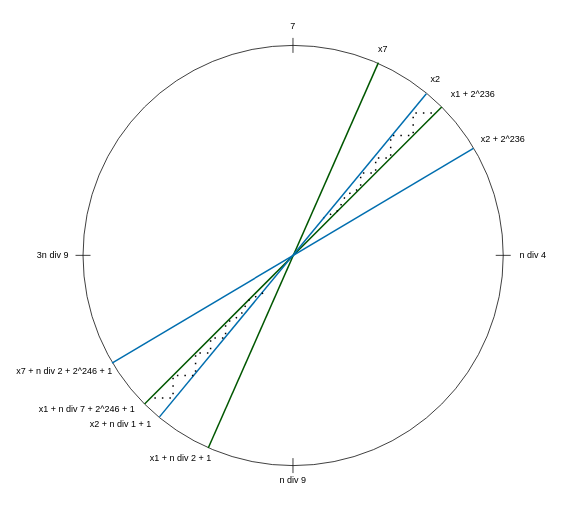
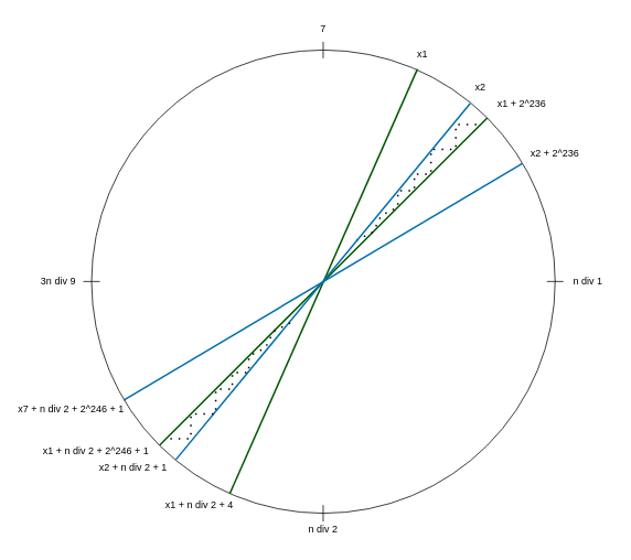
  <mxCell id="0" />
  <mxCell id="1" parent="0" />
  <mxCell id="2" value="" style="ellipse;whiteSpace=wrap;html=1;fillColor=none;strokeColor=#000000;fontColor=#000000;" parent="1" vertex="1"><mxGeometry width="560" height="560" as="geometry" x="110" y="60" /></mxCell>
  <mxCell id="3" value="" style="endArrow=none;html=1;rounded=0;exitX=0.298;exitY=0.958;exitDx=0;exitDy=0;entryX=0.703;entryY=0.041;entryDx=0;entryDy=0;fillColor=#008a00;strokeColor=#005700;strokeWidth=2;entryPerimeter=0;exitPerimeter=0;" parent="1" source="2" target="2" edge="1"><mxGeometry width="50" height="50" relative="1" as="geometry"><mxPoint x="420" y="490" as="sourcePoint" /><mxPoint x="470" y="440" as="targetPoint" /></mxGeometry></mxCell>
  <mxCell id="4" value="" style="endArrow=none;html=1;rounded=0;exitX=0;exitY=1;exitDx=0;exitDy=0;entryX=1;entryY=0;entryDx=0;entryDy=0;fillColor=#008a00;strokeColor=#005700;strokeWidth=2;" parent="1" source="2" target="2" edge="1"><mxGeometry width="50" height="50" relative="1" as="geometry"><mxPoint x="450" y="670" as="sourcePoint" /><mxPoint x="450" y="110" as="targetPoint" /></mxGeometry></mxCell>
- <mxCell id="5" value="x7" style="text;html=1;align=center;verticalAlign=middle;whiteSpace=wrap;rounded=0;fillColor=none;strokeColor=none;fontColor=#000000;" parent="1" vertex="1"><mxGeometry x="480" y="50" width="60" height="30" as="geometry" /></mxCell>
+ <mxCell id="5" value="x1" style="text;html=1;align=center;verticalAlign=middle;whiteSpace=wrap;rounded=0;fillColor=none;strokeColor=none;fontColor=#000000;" parent="1" vertex="1"><mxGeometry x="480" y="50" width="60" height="30" as="geometry" /></mxCell>
  <mxCell id="6" value="x1 + 2^236" style="text;html=1;align=center;verticalAlign=middle;whiteSpace=wrap;rounded=0;fillColor=none;strokeColor=none;fontColor=#000000;" parent="1" vertex="1"><mxGeometry x="590" y="110" width="80" height="30" as="geometry" /></mxCell>
- <mxCell id="7" value="x1 + n div 2 + 1" style="text;html=1;align=center;verticalAlign=middle;whiteSpace=wrap;rounded=0;fillColor=none;strokeColor=none;fontColor=#000000;" parent="1" vertex="1"><mxGeometry x="190" y="595" width="101" height="30" as="geometry" /></mxCell>
- <mxCell id="8" value="x1 + n div 7 + 2^246 + 1" style="text;html=1;align=center;verticalAlign=middle;whiteSpace=wrap;rounded=0;fillColor=none;strokeColor=none;fontColor=#000000;" parent="1" vertex="1"><mxGeometry x="50" y="530" width="131" height="30" as="geometry" /></mxCell>
+ <mxCell id="7" value="x1 + n div 2 + 4" style="text;html=1;align=center;verticalAlign=middle;whiteSpace=wrap;rounded=0;fillColor=none;strokeColor=none;fontColor=#000000;" parent="1" vertex="1"><mxGeometry x="190" y="595" width="101" height="30" as="geometry" /></mxCell>
+ <mxCell id="8" value="x1 + n div 2 + 2^246 + 1" style="text;html=1;align=center;verticalAlign=middle;whiteSpace=wrap;rounded=0;fillColor=none;strokeColor=none;fontColor=#000000;" parent="1" vertex="1"><mxGeometry x="50" y="530" width="131" height="30" as="geometry" /></mxCell>
  <mxCell id="9" value="" style="endArrow=none;dashed=1;html=1;strokeWidth=2;rounded=0;strokeColor=#000000;dashPattern=1 4;" parent="1" edge="1"><mxGeometry width="50" height="50" relative="1" as="geometry"><mxPoint x="430" y="290" as="sourcePoint" /><mxPoint x="580" y="150" as="targetPoint" /><Array as="points"><mxPoint x="430" y="290" /><mxPoint x="450" y="280" /><mxPoint x="460" y="260" /><mxPoint x="480" y="250" /><mxPoint x="480" y="230" /><mxPoint x="500" y="230" /><mxPoint x="500" y="210" /><mxPoint x="520" y="210" /><mxPoint x="520" y="180" /><mxPoint x="550" y="180" /><mxPoint x="550" y="150" /></Array></mxGeometry></mxCell>
  <mxCell id="10" value="" style="endArrow=none;html=1;rounded=0;strokeColor=#000000;" edge="1" parent="1"><mxGeometry width="50" height="50" relative="1" as="geometry"><mxPoint x="389.8" y="70" as="sourcePoint" /><mxPoint x="389.8" y="50" as="targetPoint" /></mxGeometry></mxCell>
  <mxCell id="11" value="" style="endArrow=none;html=1;rounded=0;strokeColor=#000000;" edge="1" parent="1"><mxGeometry width="50" height="50" relative="1" as="geometry"><mxPoint x="389.8" y="630" as="sourcePoint" /><mxPoint x="389.8" y="610" as="targetPoint" /></mxGeometry></mxCell>
  <mxCell id="12" value="" style="endArrow=none;html=1;rounded=0;strokeColor=#000000;" edge="1" parent="1"><mxGeometry width="50" height="50" relative="1" as="geometry"><mxPoint x="660" y="339.8" as="sourcePoint" /><mxPoint x="680" y="339.8" as="targetPoint" /></mxGeometry></mxCell>
  <mxCell id="13" value="" style="endArrow=none;html=1;rounded=0;strokeColor=#000000;" edge="1" parent="1"><mxGeometry width="50" height="50" relative="1" as="geometry"><mxPoint x="100" y="339.8" as="sourcePoint" /><mxPoint x="120" y="339.8" as="targetPoint" /></mxGeometry></mxCell>
  <mxCell id="14" value="7" style="text;html=1;align=center;verticalAlign=middle;whiteSpace=wrap;rounded=0;fillColor=none;strokeColor=none;fontColor=#000000;" vertex="1" parent="1"><mxGeometry x="360" y="20" width="60" height="30" as="geometry" /></mxCell>
- <mxCell id="15" value="n div 4" style="text;html=1;align=center;verticalAlign=middle;whiteSpace=wrap;rounded=0;fillColor=none;strokeColor=none;fontColor=#000000;" vertex="1" parent="1"><mxGeometry x="680" y="325" width="60" height="30" as="geometry" /></mxCell>
- <mxCell id="16" value="n div 9" style="text;html=1;align=center;verticalAlign=middle;whiteSpace=wrap;rounded=0;fillColor=none;strokeColor=none;fontColor=#000000;" vertex="1" parent="1"><mxGeometry x="360" y="625" width="60" height="30" as="geometry" /></mxCell>
+ <mxCell id="15" value="n div 1" style="text;html=1;align=center;verticalAlign=middle;whiteSpace=wrap;rounded=0;fillColor=none;strokeColor=none;fontColor=#000000;" vertex="1" parent="1"><mxGeometry x="680" y="325" width="60" height="30" as="geometry" /></mxCell>
+ <mxCell id="16" value="n div 2" style="text;html=1;align=center;verticalAlign=middle;whiteSpace=wrap;rounded=0;fillColor=none;strokeColor=none;fontColor=#000000;" vertex="1" parent="1"><mxGeometry x="360" y="625" width="60" height="30" as="geometry" /></mxCell>
  <mxCell id="17" value="3n div 9" style="text;html=1;align=center;verticalAlign=middle;whiteSpace=wrap;rounded=0;fillColor=none;strokeColor=none;fontColor=#000000;" vertex="1" parent="1"><mxGeometry x="40" y="325" width="60" height="30" as="geometry" /></mxCell>
  <mxCell id="18" value="" style="endArrow=none;html=1;rounded=0;exitX=0.182;exitY=0.884;exitDx=0;exitDy=0;entryX=0.817;entryY=0.115;entryDx=0;entryDy=0;fillColor=#1ba1e2;strokeColor=#006EAF;strokeWidth=2;entryPerimeter=0;exitPerimeter=0;" edge="1" parent="1" source="2" target="2"><mxGeometry width="50" height="50" relative="1" as="geometry"><mxPoint x="320" y="673" as="sourcePoint" /><mxPoint x="547" y="160" as="targetPoint" /></mxGeometry></mxCell>
  <mxCell id="19" value="" style="endArrow=none;html=1;rounded=0;exitX=0.069;exitY=0.756;exitDx=0;exitDy=0;fillColor=#1ba1e2;strokeColor=#006EAF;strokeWidth=2;exitPerimeter=0;entryX=0.929;entryY=0.245;entryDx=0;entryDy=0;entryPerimeter=0;" edge="1" parent="1" source="2" target="2"><mxGeometry width="50" height="50" relative="1" as="geometry"><mxPoint x="242" y="582" as="sourcePoint" /><mxPoint x="570" y="160" as="targetPoint" /></mxGeometry></mxCell>
  <mxCell id="20" value="" style="endArrow=none;dashed=1;html=1;strokeWidth=2;rounded=0;strokeColor=#000000;dashPattern=1 4;" edge="1" parent="1"><mxGeometry width="50" height="50" relative="1" as="geometry"><mxPoint x="350" y="390" as="sourcePoint" /><mxPoint x="200" y="530" as="targetPoint" /><Array as="points"><mxPoint x="350" y="390" /><mxPoint x="330" y="400" /><mxPoint x="320" y="420" /><mxPoint x="300" y="430" /><mxPoint x="300" y="450" /><mxPoint x="280" y="450" /><mxPoint x="280" y="470" /><mxPoint x="260" y="470" /><mxPoint x="260" y="500" /><mxPoint x="230" y="500" /><mxPoint x="230" y="530" /></Array></mxGeometry></mxCell>
  <mxCell id="21" value="x2" style="text;html=1;align=center;verticalAlign=middle;whiteSpace=wrap;rounded=0;fillColor=none;strokeColor=none;fontColor=#000000;" vertex="1" parent="1"><mxGeometry x="550" y="90" width="60" height="30" as="geometry" /></mxCell>
  <mxCell id="22" value="x2 + 2^236" style="text;html=1;align=center;verticalAlign=middle;whiteSpace=wrap;rounded=0;fillColor=none;strokeColor=none;fontColor=#000000;" vertex="1" parent="1"><mxGeometry x="630" y="170" width="80" height="30" as="geometry" /></mxCell>
  <mxCell id="23" value="x7 + n div 2 + 2^246 + 1" style="text;html=1;align=center;verticalAlign=middle;whiteSpace=wrap;rounded=0;fillColor=none;strokeColor=none;fontColor=#000000;" vertex="1" parent="1"><mxGeometry x="20" y="480" width="131" height="30" as="geometry" /></mxCell>
- <mxCell id="24" value="x2 + n div 1 + 1" style="text;html=1;align=center;verticalAlign=middle;whiteSpace=wrap;rounded=0;fillColor=none;strokeColor=none;fontColor=#000000;" vertex="1" parent="1"><mxGeometry y="550" width="101" height="30" as="geometry" x="110" /></mxCell>
+ <mxCell id="24" value="x2 + n div 2 + 1" style="text;html=1;align=center;verticalAlign=middle;whiteSpace=wrap;rounded=0;fillColor=none;strokeColor=none;fontColor=#000000;" vertex="1" parent="1"><mxGeometry y="550" width="101" height="30" as="geometry" x="110" /></mxCell>
